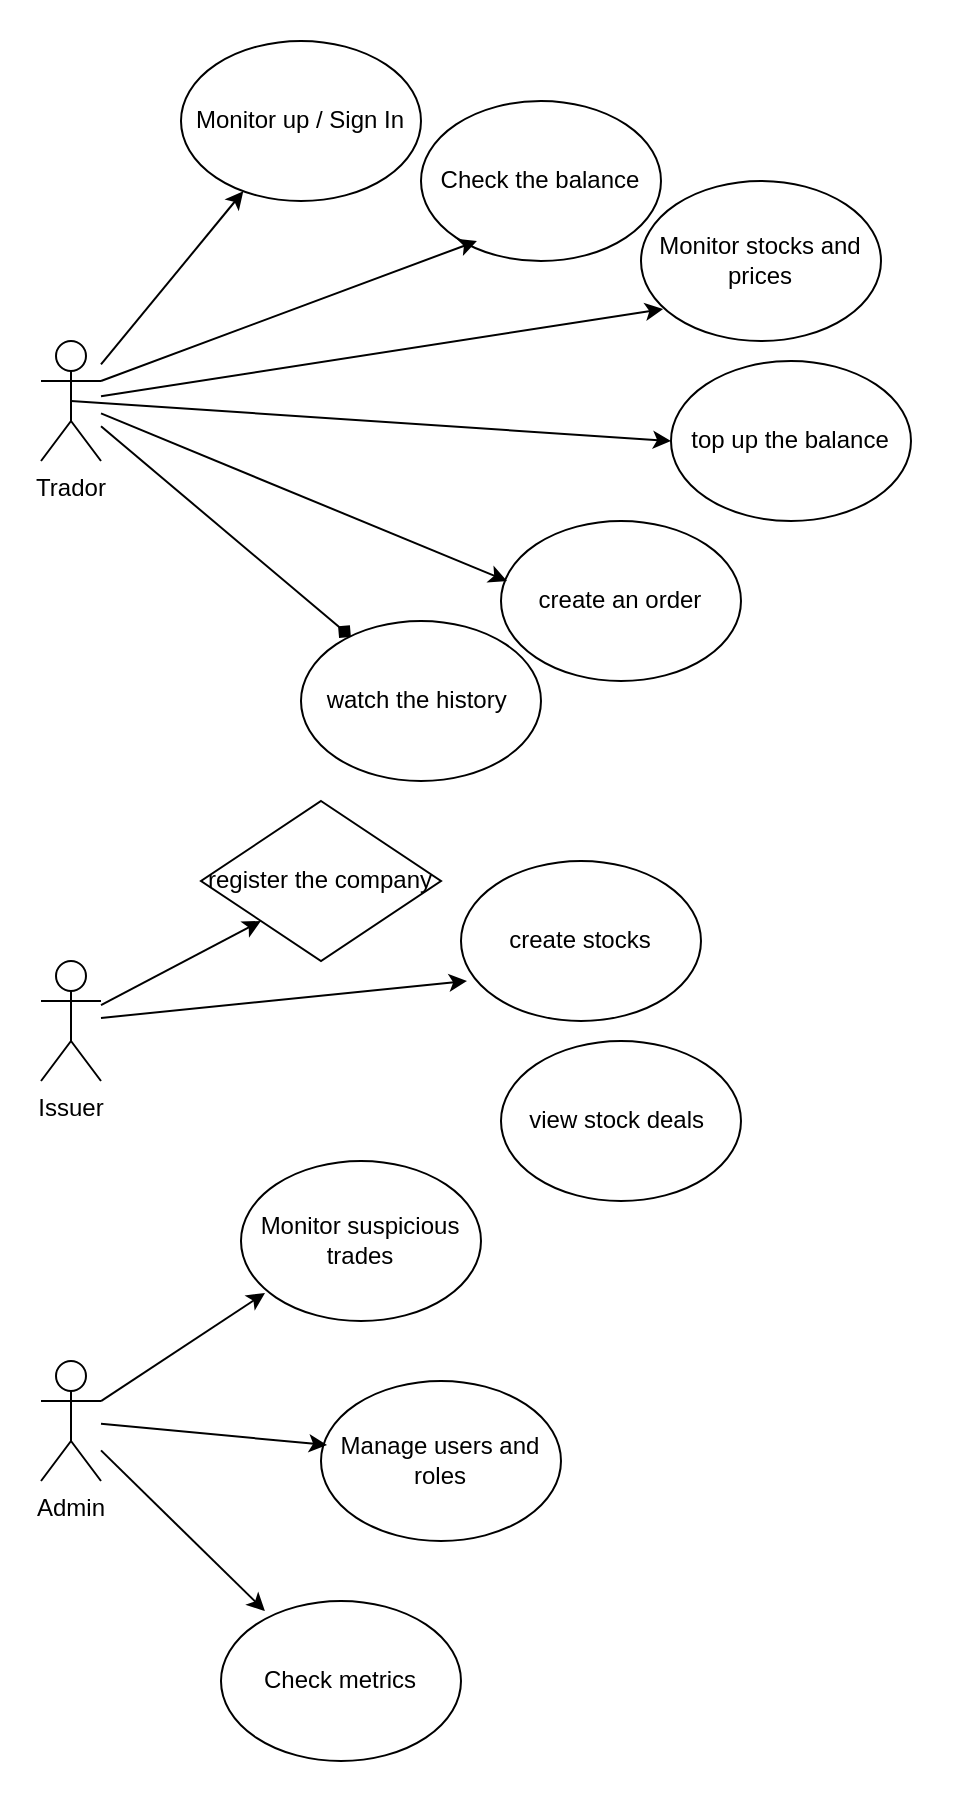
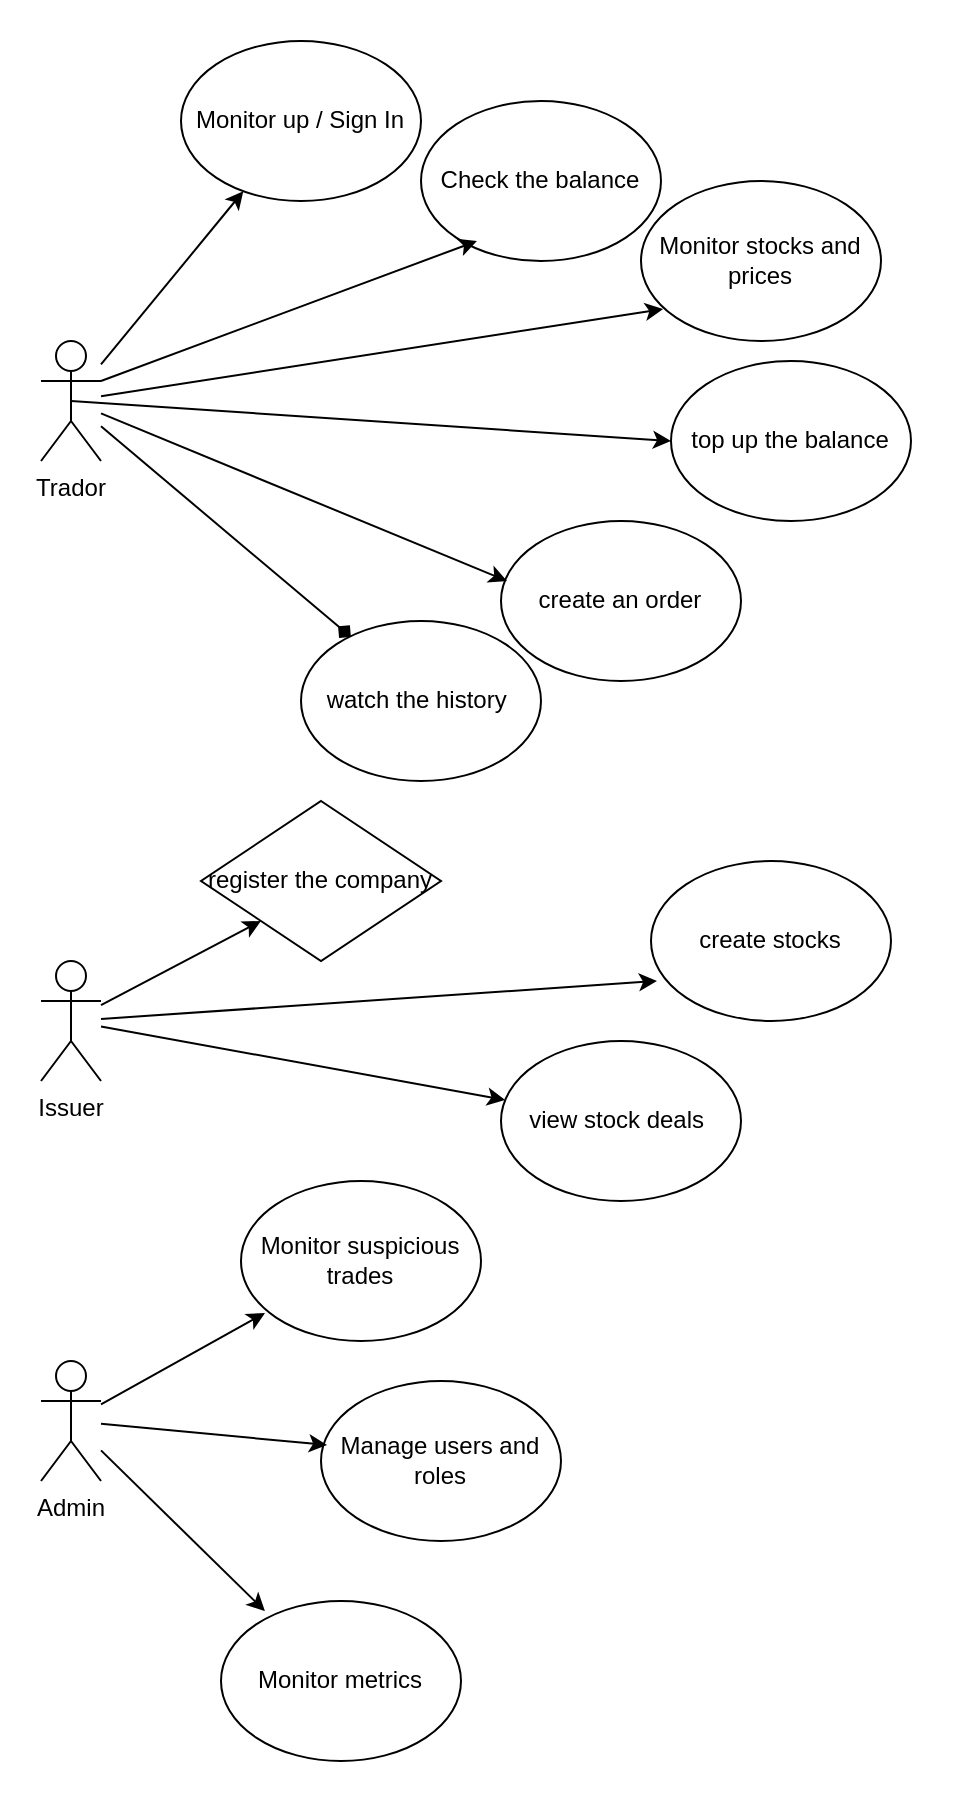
  <mxCell id="0" />
  <mxCell id="1" parent="0" />
  <mxCell id="2" value="Trador" style="shape=umlActor;verticalLabelPosition=bottom;verticalAlign=top;html=1;outlineConnect=0;" vertex="1" parent="1"><mxGeometry x="20" y="170" width="30" height="60" as="geometry" /></mxCell>
  <mxCell id="3" value="Issuer" style="shape=umlActor;verticalLabelPosition=bottom;verticalAlign=top;html=1;outlineConnect=0;" vertex="1" parent="1"><mxGeometry x="20" y="480" width="30" height="60" as="geometry" /></mxCell>
  <mxCell id="4" value="Admin" style="shape=umlActor;verticalLabelPosition=bottom;verticalAlign=top;html=1;outlineConnect=0;" vertex="1" parent="1"><mxGeometry x="20" y="680" width="30" height="60" as="geometry" /></mxCell>
  <mxCell id="5" value="Monitor up / Sign In" style="ellipse;whiteSpace=wrap;html=1;" vertex="1" parent="1"><mxGeometry x="90" y="20" width="120" height="80" as="geometry" /></mxCell>
  <mxCell id="6" value="Check the balance" style="ellipse;whiteSpace=wrap;html=1;" vertex="1" parent="1"><mxGeometry x="210" y="50" width="120" height="80" as="geometry" /></mxCell>
  <mxCell id="7" value="Monitor stocks and prices" style="ellipse;whiteSpace=wrap;html=1;" vertex="1" parent="1"><mxGeometry x="320" y="90" width="120" height="80" as="geometry" /></mxCell>
  <mxCell id="8" value="top up the balance&lt;span style=&quot;color: rgba(0, 0, 0, 0); font-family: monospace; font-size: 0px; text-align: start; text-wrap-mode: nowrap;&quot;&gt;%3CmxGraphModel%3E%3Croot%3E%3CmxCell%20id%3D%220%22%2F%3E%3CmxCell%20id%3D%221%22%20parent%3D%220%22%2F%3E%3CmxCell%20id%3D%222%22%20value%3D%22Monitor%20stocks%20and%20prices%22%20style%3D%22ellipse%3BwhiteSpace%3Dwrap%3Bhtml%3D1%3B%22%20vertex%3D%221%22%20parent%3D%221%22%3E%3CmxGeometry%20x%3D%22350%22%20y%3D%22-30%22%20width%3D%22120%22%20height%3D%2280%22%20as%3D%22geometry%22%2F%3E%3C%2FmxCell%3E%3C%2Froot%3E%3C%2FmxGraphModel%3E&lt;/span&gt;" style="ellipse;whiteSpace=wrap;html=1;" vertex="1" parent="1"><mxGeometry x="335" y="180" width="120" height="80" as="geometry" /></mxCell>
  <mxCell id="9" value="create an order" style="ellipse;whiteSpace=wrap;html=1;" vertex="1" parent="1"><mxGeometry x="250" y="260" width="120" height="80" as="geometry" /></mxCell>
  <mxCell id="10" value="watch the history&amp;nbsp;" style="ellipse;whiteSpace=wrap;html=1;" vertex="1" parent="1"><mxGeometry x="150" y="310" width="120" height="80" as="geometry" /></mxCell>
  <mxCell id="11" value="register the company" style="rhombus;whiteSpace=wrap;html=1;" vertex="1" parent="1"><mxGeometry x="100" y="400" width="120" height="80" as="geometry" /></mxCell>
- <mxCell id="12" value="create stocks" style="ellipse;whiteSpace=wrap;html=1;" vertex="1" parent="1"><mxGeometry x="230" y="430" width="120" height="80" as="geometry" /></mxCell>
+ <mxCell id="12" value="create stocks" style="ellipse;whiteSpace=wrap;html=1;" vertex="1" parent="1"><mxGeometry x="325" y="430" width="120" height="80" as="geometry" /></mxCell>
  <mxCell id="13" value="view stock deals&amp;nbsp;" style="ellipse;whiteSpace=wrap;html=1;" vertex="1" parent="1"><mxGeometry x="250" y="520" width="120" height="80" as="geometry" /></mxCell>
- <mxCell id="14" value="Monitor suspicious&lt;br&gt;trades" style="ellipse;whiteSpace=wrap;html=1;" vertex="1" parent="1"><mxGeometry x="120" y="580" width="120" height="80" as="geometry" /></mxCell>
+ <mxCell id="14" value="Monitor suspicious&lt;br&gt;trades" style="ellipse;whiteSpace=wrap;html=1;" vertex="1" parent="1"><mxGeometry x="120" y="590" width="120" height="80" as="geometry" /></mxCell>
  <mxCell id="15" value="Manage users and roles&lt;span style=&quot;color: rgba(0, 0, 0, 0); font-family: monospace; font-size: 0px; text-align: start; text-wrap-mode: nowrap;&quot;&gt;%3CmxGraphModel%3E%3Croot%3E%3CmxCell%20id%3D%220%22%2F%3E%3CmxCell%20id%3D%221%22%20parent%3D%220%22%2F%3E%3CmxCell%20id%3D%222%22%20value%3D%22Monitor%20suspicious%26lt%3Bbr%26gt%3Btrades%22%20style%3D%22ellipse%3BwhiteSpace%3Dwrap%3Bhtml%3D1%3B%22%20vertex%3D%221%22%20parent%3D%221%22%3E%3CmxGeometry%20x%3D%22150%22%20y%3D%22460%22%20width%3D%22120%22%20height%3D%2280%22%20as%3D%22geometry%22%2F%3E%3C%2FmxCell%3E%3C%2Froot%3E%3C%2FmxGraphModel%3E&lt;/span&gt;" style="ellipse;whiteSpace=wrap;html=1;" vertex="1" parent="1"><mxGeometry x="160" y="690" width="120" height="80" as="geometry" /></mxCell>
- <mxCell id="16" value="Check metrics" style="ellipse;whiteSpace=wrap;html=1;" vertex="1" parent="1"><mxGeometry x="110" y="800" width="120" height="80" as="geometry" /></mxCell>
+ <mxCell id="16" value="Monitor metrics" style="ellipse;whiteSpace=wrap;html=1;" vertex="1" parent="1"><mxGeometry x="110" y="800" width="120" height="80" as="geometry" /></mxCell>
  <mxCell id="17" value="" style="endArrow=classic;html=1;rounded=0;entryX=0.1;entryY=0.825;entryDx=0;entryDy=0;entryPerimeter=0;" edge="1" parent="1" source="4" target="14"><mxGeometry width="50" height="50" relative="1" as="geometry"><mxPoint x="320" y="670" as="sourcePoint" /><mxPoint x="370" y="620" as="targetPoint" /></mxGeometry></mxCell>
  <mxCell id="18" value="" style="endArrow=classic;html=1;rounded=0;entryX=0.025;entryY=0.4;entryDx=0;entryDy=0;entryPerimeter=0;" edge="1" parent="1" source="4" target="15"><mxGeometry width="50" height="50" relative="1" as="geometry"><mxPoint x="160" y="744" as="sourcePoint" /><mxPoint x="242" y="690" as="targetPoint" /></mxGeometry></mxCell>
  <mxCell id="19" value="" style="endArrow=classic;html=1;rounded=0;entryX=0.183;entryY=0.063;entryDx=0;entryDy=0;entryPerimeter=0;" edge="1" parent="1" source="4" target="16"><mxGeometry width="50" height="50" relative="1" as="geometry"><mxPoint x="160" y="720" as="sourcePoint" /><mxPoint x="273" y="731" as="targetPoint" /></mxGeometry></mxCell>
  <mxCell id="20" value="" style="endArrow=classic;html=1;rounded=0;entryX=0;entryY=1;entryDx=0;entryDy=0;" edge="1" parent="1" source="3" target="11"><mxGeometry width="50" height="50" relative="1" as="geometry"><mxPoint x="250" y="720" as="sourcePoint" /><mxPoint x="332" y="800" as="targetPoint" /></mxGeometry></mxCell>
  <mxCell id="21" value="" style="endArrow=classic;html=1;rounded=0;entryX=0.025;entryY=0.75;entryDx=0;entryDy=0;entryPerimeter=0;" edge="1" parent="1" source="3" target="12"><mxGeometry width="50" height="50" relative="1" as="geometry"><mxPoint x="110" y="494" as="sourcePoint" /><mxPoint x="178" y="460" as="targetPoint" /></mxGeometry></mxCell>
+ <mxCell id="22" value="" style="endArrow=classic;html=1;rounded=0;" edge="1" parent="1" source="3" target="13"><mxGeometry width="50" height="50" relative="1" as="geometry"><mxPoint x="100" y="508" as="sourcePoint" /><mxPoint x="283" y="490" as="targetPoint" /></mxGeometry></mxCell>
  <mxCell id="23" value="" style="endArrow=diamond;html=1;rounded=0;entryX=0.208;entryY=0.1;entryDx=0;entryDy=0;entryPerimeter=0;" edge="1" parent="1" source="2" target="10"><mxGeometry width="50" height="50" relative="1" as="geometry"><mxPoint x="180" y="280" as="sourcePoint" /><mxPoint x="382" y="316" as="targetPoint" /></mxGeometry></mxCell>
  <mxCell id="24" value="" style="endArrow=classic;html=1;rounded=0;" edge="1" parent="1" source="2" target="5"><mxGeometry width="50" height="50" relative="1" as="geometry"><mxPoint x="180" y="150" as="sourcePoint" /><mxPoint x="305" y="255" as="targetPoint" /></mxGeometry></mxCell>
  <mxCell id="25" value="" style="endArrow=classic;html=1;rounded=0;entryX=0.233;entryY=0.875;entryDx=0;entryDy=0;entryPerimeter=0;exitX=1;exitY=0.333;exitDx=0;exitDy=0;exitPerimeter=0;" edge="1" parent="1" source="2" target="6"><mxGeometry width="50" height="50" relative="1" as="geometry"><mxPoint x="300" y="337" as="sourcePoint" /><mxPoint x="371" y="250" as="targetPoint" /></mxGeometry></mxCell>
  <mxCell id="26" value="" style="endArrow=classic;html=1;rounded=0;entryX=0.025;entryY=0.375;entryDx=0;entryDy=0;entryPerimeter=0;" edge="1" parent="1" source="2" target="9"><mxGeometry width="50" height="50" relative="1" as="geometry"><mxPoint x="40" y="250" as="sourcePoint" /><mxPoint x="228" y="180" as="targetPoint" /></mxGeometry></mxCell>
  <mxCell id="27" value="" style="endArrow=classic;html=1;rounded=0;entryX=0;entryY=0.5;entryDx=0;entryDy=0;exitX=0.5;exitY=0.5;exitDx=0;exitDy=0;exitPerimeter=0;" edge="1" parent="1" source="2" target="8"><mxGeometry width="50" height="50" relative="1" as="geometry"><mxPoint x="40" y="220" as="sourcePoint" /><mxPoint x="243" y="304" as="targetPoint" /></mxGeometry></mxCell>
  <mxCell id="28" value="" style="endArrow=classic;html=1;rounded=0;entryX=0.092;entryY=0.8;entryDx=0;entryDy=0;entryPerimeter=0;" edge="1" parent="1" source="2" target="7"><mxGeometry width="50" height="50" relative="1" as="geometry"><mxPoint x="340" y="200" as="sourcePoint" /><mxPoint x="640" y="220" as="targetPoint" /></mxGeometry></mxCell>
